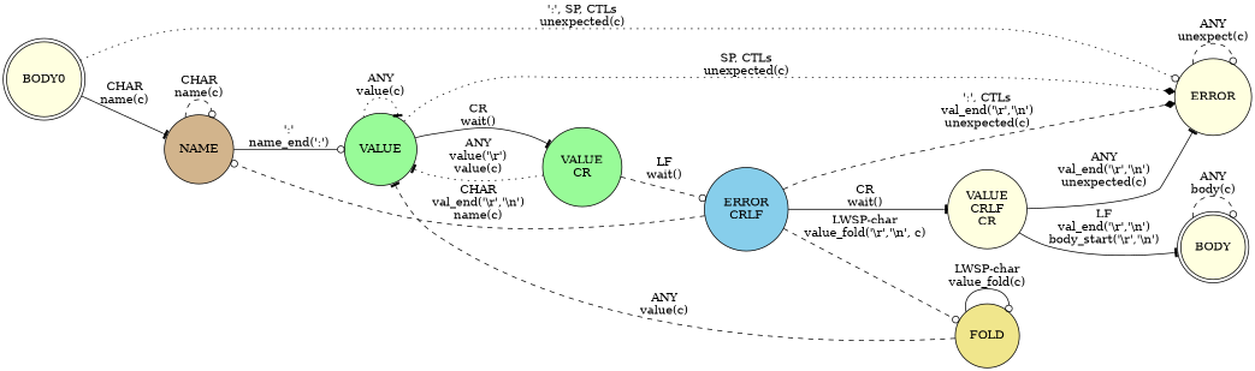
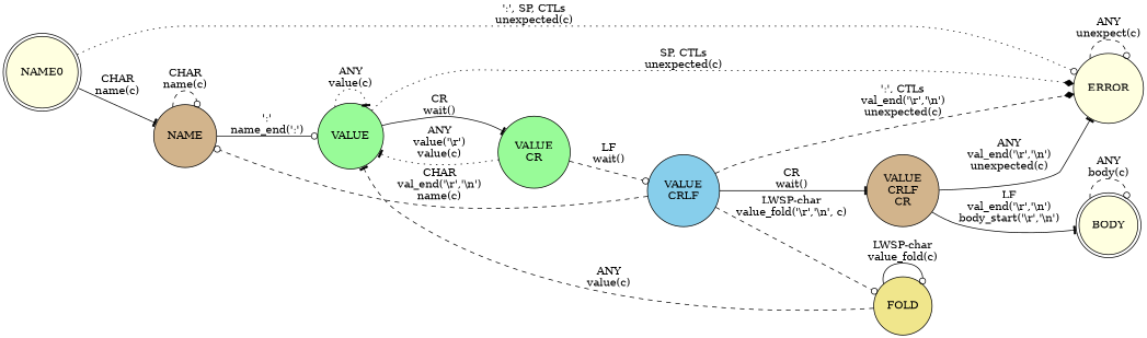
  digraph {
    rankdir=LR
    node [fillcolor=lightyellow shape=circle style=filled]
    edge [arrowhead=odot style=dashed]
-   n1 [label=BODY0 shape=doublecircle]
+   n1 [label=NAME0 shape=doublecircle]
    n2 [fillcolor=tan label=NAME]
    ERROR
    n4 [fillcolor=palegreen label=VALUE]
    n5 [fillcolor=palegreen label="VALUE\nCR"]
-   n6 [fillcolor=skyblue label="ERROR\nCRLF"]
+   n6 [fillcolor=skyblue label="VALUE\nCRLF"]
    n7 [fillcolor=khaki label=FOLD]
-   n8 [label="VALUE\nCRLF\nCR"]
+   n8 [fillcolor=tan label="VALUE\nCRLF\nCR"]
    BODY [shape=doublecircle]
    n1 -> n2 [arrowhead=tee label="CHAR\nname(c)" style=solid]
    n1 -> ERROR [label="':', SP, CTLs\nunexpected(c)" style=dotted]
    n2 -> n2 [label="CHAR\nname(c)"]
    n2 -> n4 [label="':'\nname_end(':')" style=solid]
    ERROR -> ERROR [label="ANY\nunexpect(c)"]
    n4 -> ERROR [arrowhead=diamond label="SP, CTLs\nunexpected(c)" style=dotted]
    n4 -> n4 [arrowhead=tee label="ANY\nvalue(c)" style=dotted]
    n4 -> n5 [arrowhead=tee label="CR\nwait()" style=solid]
    n5 -> n4 [arrowhead=tee label="ANY\nvalue('\\r')\nvalue(c)" style=dotted]
    n5 -> n6 [label="LF\nwait()"]
    n6 -> n2 [label="CHAR\nval_end('\\r','\\n')\nname(c)"]
    n6 -> ERROR [arrowhead=diamond label="':', CTLs\nval_end('\\r','\\n')\nunexpected(c)"]
    n6 -> n7 [label="LWSP-char\nvalue_fold('\\r','\\n', c)"]
    n6 -> n8 [arrowhead=tee label="CR\nwait()" style=solid]
    n7 -> n4 [arrowhead=tee label="ANY\nvalue(c)"]
    n7 -> n7 [label="LWSP-char\nvalue_fold(c)" style=solid]
    n8 -> ERROR [arrowhead=tee label="ANY\nval_end('\\r','\\n')\nunexpected(c)" style=solid]
    n8 -> BODY [arrowhead=tee label="LF\nval_end('\\r','\\n')\nbody_start('\\r','\\n')" style=solid]
    BODY -> BODY [label="ANY\nbody(c)"]
  }
